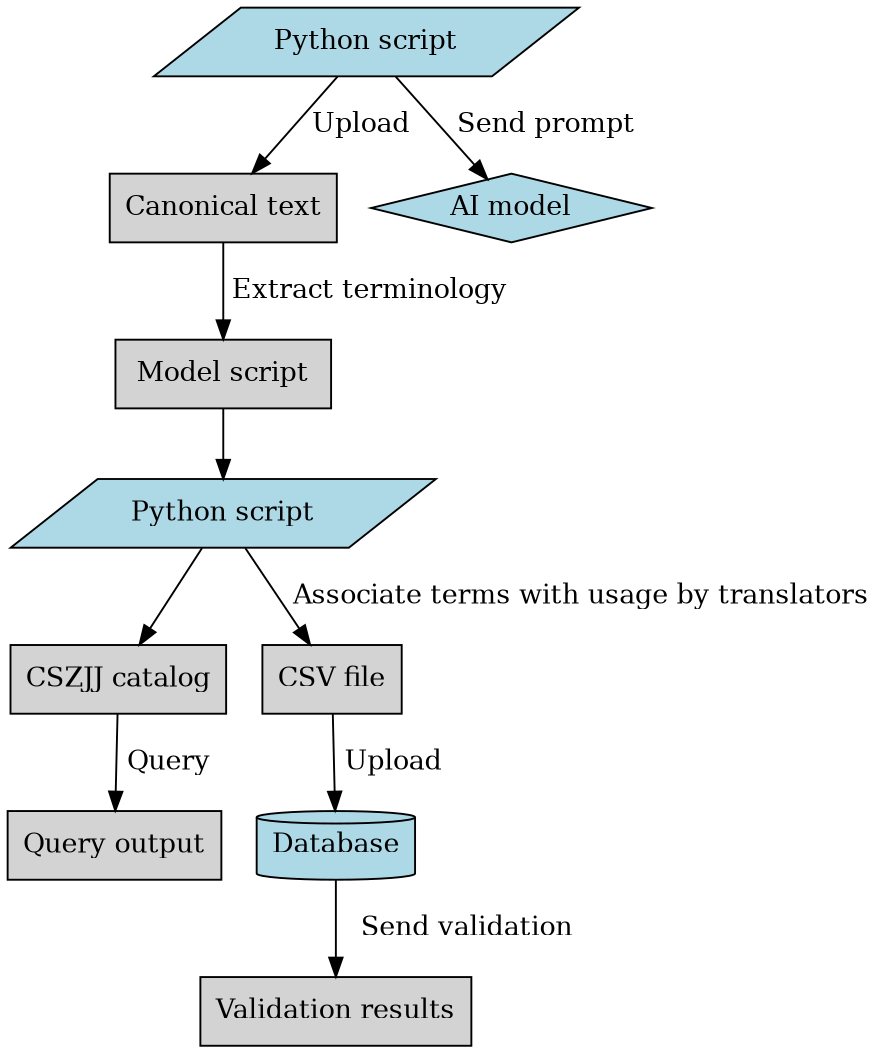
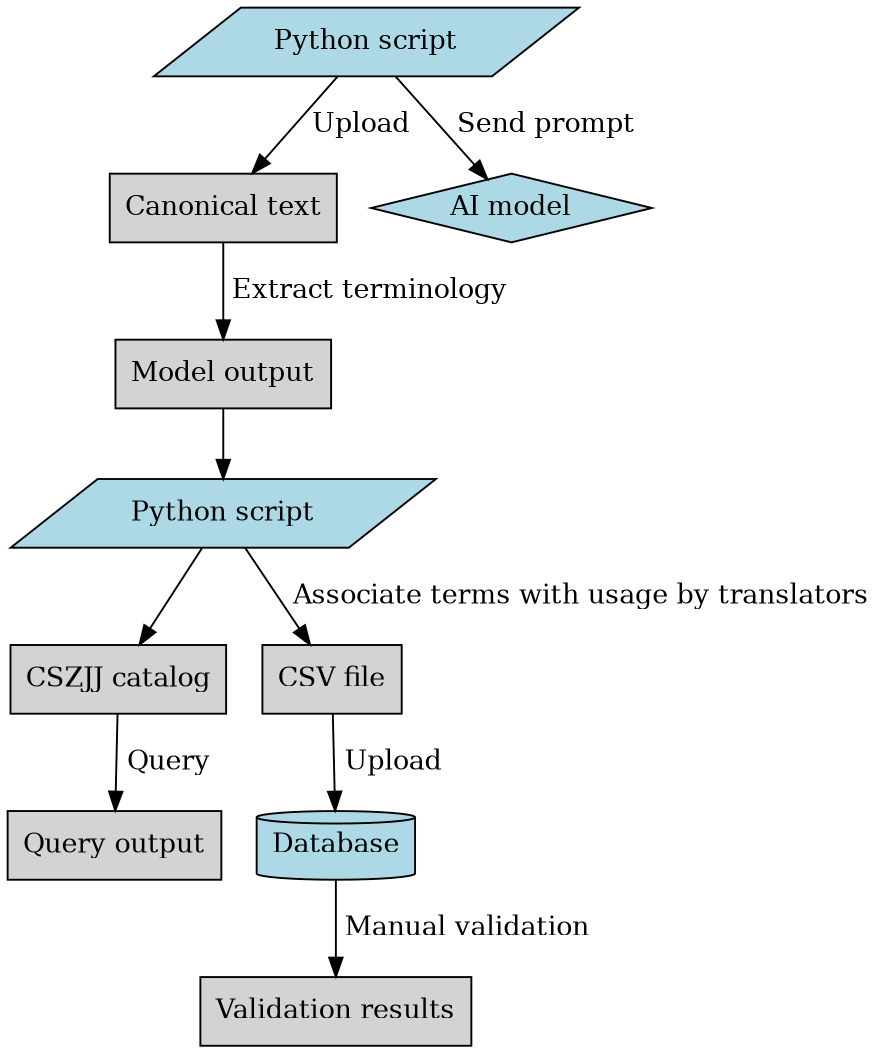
  digraph {
    node [fillcolor=lightgrey shape=box style=filled]
    n1 [fillcolor=lightblue label="Python script" shape=parallelogram]
    n2 [label="Canonical text"]
    n3 [fillcolor=lightblue label="AI model" shape=diamond]
-   n4 [label="Model script"]
+   n4 [label="Model output"]
    n5 [fillcolor=lightblue label="Python script" shape=parallelogram]
    n6 [label="CSZJJ catalog"]
    n7 [label="CSV file"]
    n8 [label="Query output"]
    Database [fillcolor=lightblue shape=cylinder]
    n10 [label="Validation results"]
    n1 -> n2 [label=" Upload"]
    n1 -> n3 [label=" Send prompt"]
    n2 -> n4 [label=" Extract terminology"]
    n4 -> n5
    n5 -> n6
    n5 -> n7 [label=" Associate terms with usage by translators"]
    n6 -> n8 [label=" Query"]
    n7 -> Database [label=" Upload"]
-   Database -> n10 [label=" Send validation"]
+   Database -> n10 [label=" Manual validation"]
  }
